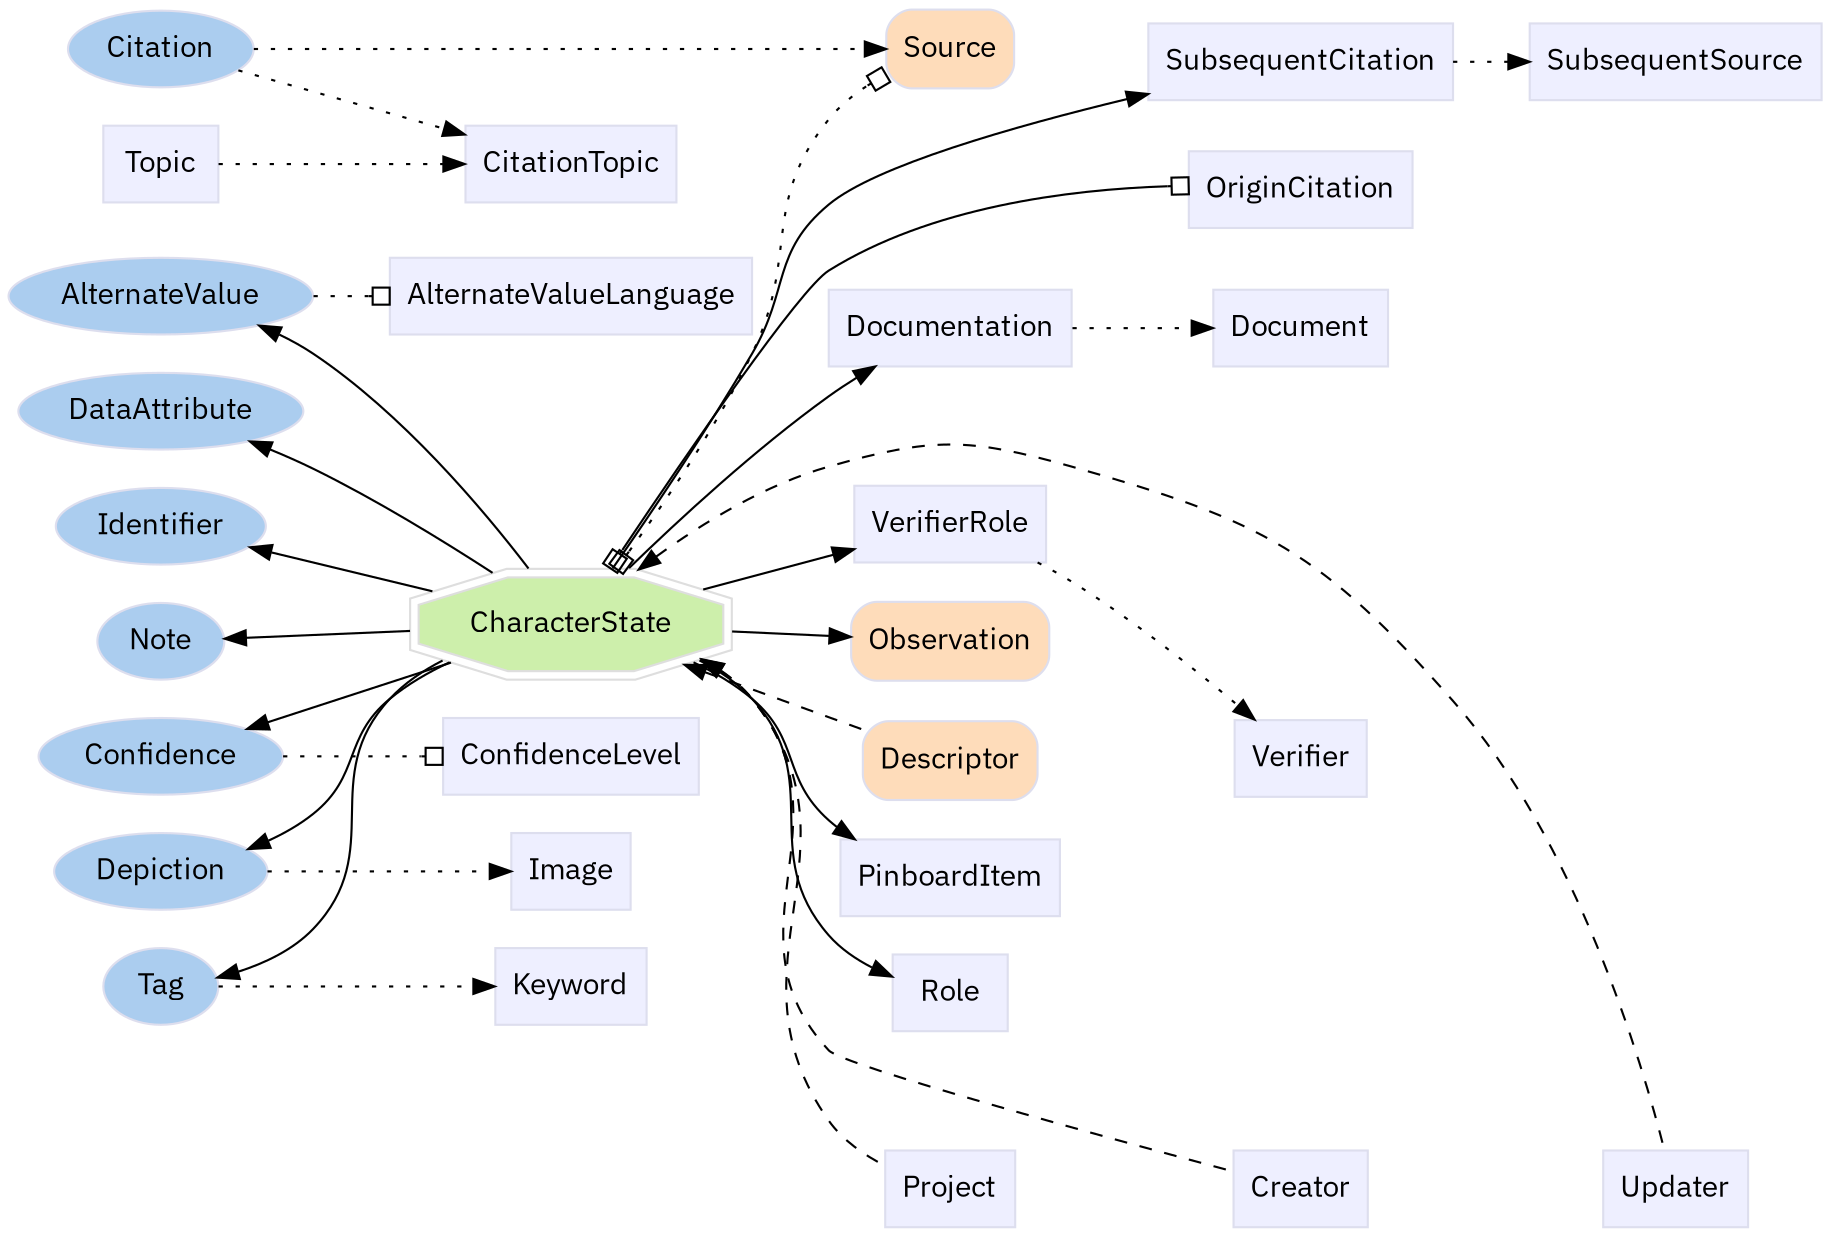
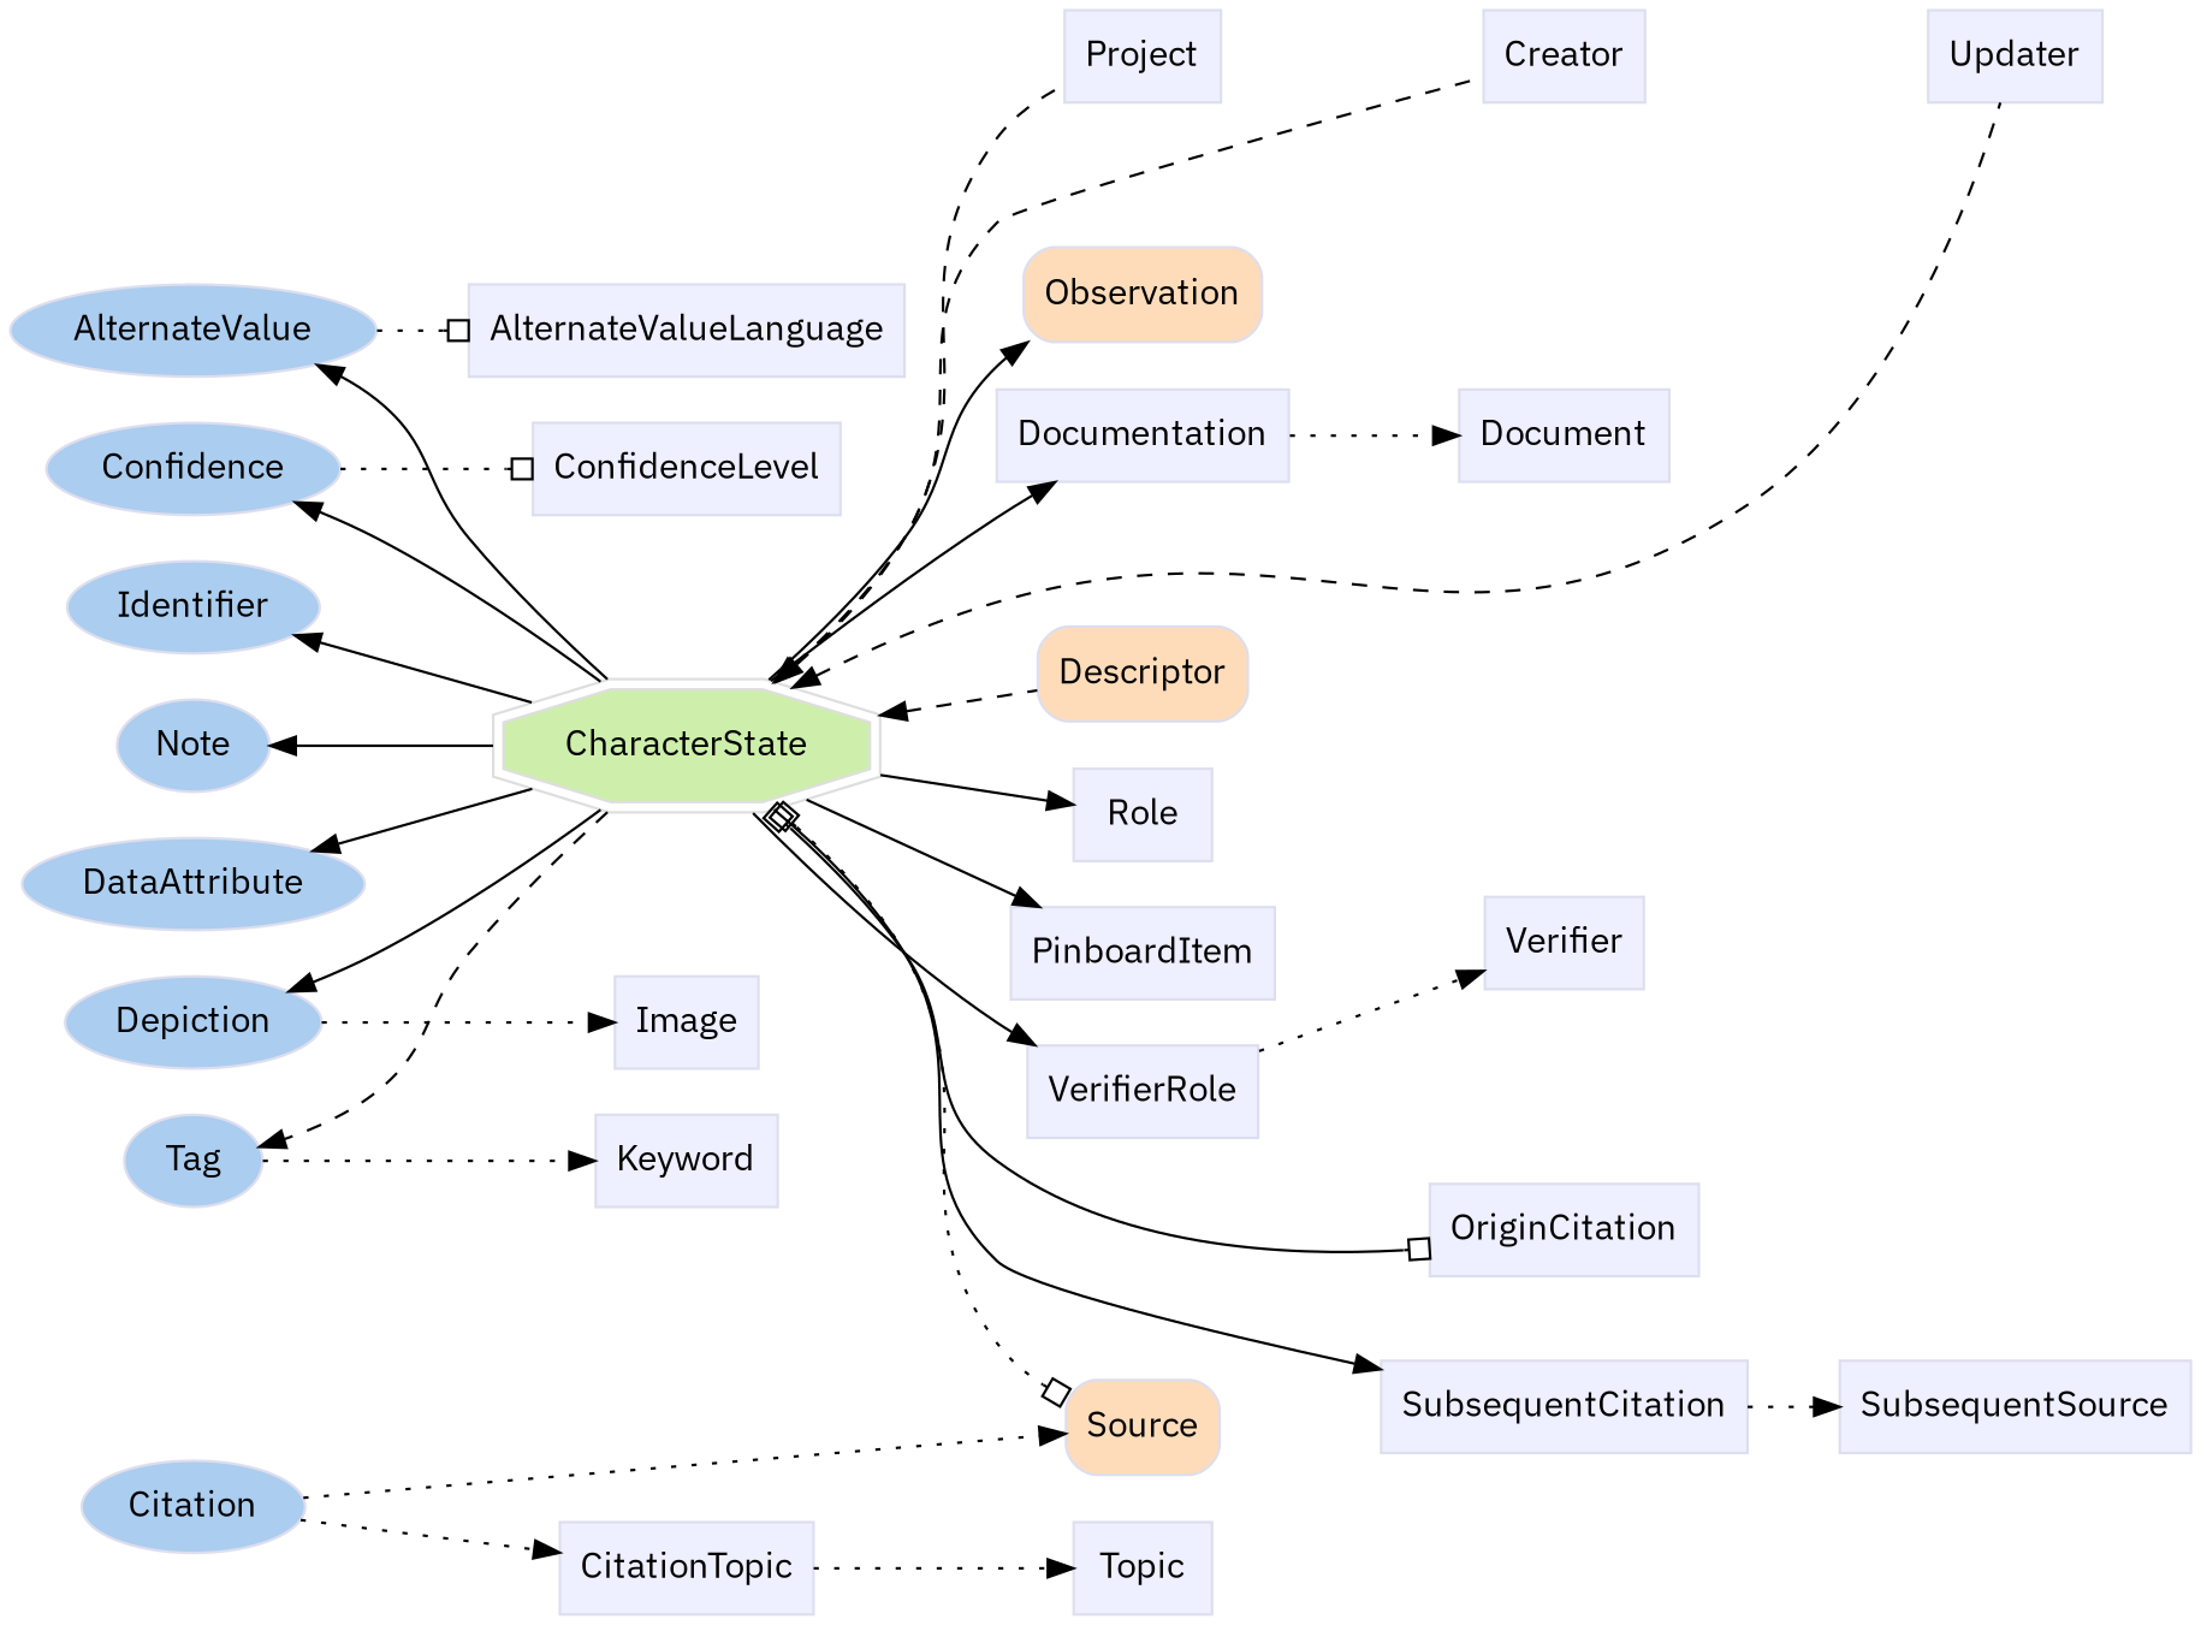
  digraph {
    fontname="IBM Plex Sans"
    rankdir=LR
    node [color="#dddeee" fillcolor="#eeefff" fontname="IBM Plex Sans" group=supporting shape=box style=filled]
    edge [fontname="IBM Plex Sans"]
    n1 [fillcolor="#abcdef" group=annotator height=0.5 label=AlternateValue shape=oval width=1.7693]
    n2 [fillcolor="#abcdef" group=annotator height=0.5 label=Citation shape=oval width=1.0832]
    n3 [fillcolor="#abcdef" group=annotator height=0.5 label=Confidence shape=oval width=1.4082]
    n4 [fillcolor="#abcdef" group=annotator height=0.5 label=DataAttribute shape=oval width=1.6429]
    n5 [fillcolor="#abcdef" group=annotator height=0.5 label=Depiction shape=oval width=1.2638]
    n6 [fillcolor="#abcdef" group=annotator height=0.5 label=Identifier shape=oval width=1.1916]
    n7 [fillcolor="#abcdef" group=annotator height=0.5 label=Tag shape=oval width=0.75]
    n8 [fillcolor="#abcdef" group=annotator height=0.5 label=Note shape=oval width=0.77632]
    n9 [fillcolor="#fedcba" group=core height=0.51389 label=Observation shape=Mrecord width=1.1528]
    n10 [fillcolor="#fedcba" group=core height=0.51389 label=Source shape=Mrecord width=0.75]
    n11 [fillcolor="#fedcba" group=core height=0.51389 label=Descriptor shape=Mrecord width=1.0278]
    n12 [color="#dedede" fillcolor="#cdefab" group=target height=0.61111 label=CharacterState shape=doubleoctagon width=1.9871]
    n13 [height=0.5 label=AlternateValueLanguage width=2.0972]
    n14 [height=0.5 label=CitationTopic width=1.2778]
    n15 [height=0.5 label=ConfidenceLevel width=1.5139]
    n16 [height=0.5 label=Documentation width=1.4028]
    n17 [height=0.5 label=Document width=1.0278]
    n18 [height=0.5 label=Image width=0.75]
    n19 [height=0.5 label=Keyword width=0.93056]
    n20 [height=0.5 label=PinboardItem width=1.2639]
    n21 [height=0.5 label=Role width=0.75]
    n22 [height=0.5 label=SubsequentCitation width=1.6944]
    n23 [height=0.5 label=SubsequentSource width=1.6111]
    n24 [height=0.5 label=Topic width=0.75]
    n25 [height=0.5 label=VerifierRole width=1.1528]
    n26 [height=0.5 label=Verifier width=0.79167]
    n27 [height=0.5 label=Creator width=0.79167]
    n28 [height=0.5 label=Project width=0.76389]
    n29 [height=0.5 label=Updater width=0.83333]
    n30 [height=0.5 label=OriginCitation width=1.3194]
    subgraph sub_1 {
      rank=min
      n1
      n2
      n3
      n4
      n5
      n6
      n7
      n8
    }
    subgraph sub_2 {
      n9
      n10
      n11
    }
    subgraph sub_3 {
      n12
      n13
      n14
      n15
      n16
      n17
      n18
      n19
      n20
      n21
      n22
      n23
      n24
      n25
      n26
      n27
      n28
      n29
      n30
    }
    n1 -> n13 [arrowhead=obox style=dotted]
    n2 -> n10 [style=dotted]
    n2 -> n14 [style=dotted]
    n3 -> n15 [arrowhead=obox style=dotted]
    n5 -> n18 [style=dotted]
    n7 -> n19 [style=dotted]
    n10 -> n22 [style=invis]
    n10 -> n30 [style=invis]
    n12 -> n1
    n12 -> n3
    n12 -> n4
    n12 -> n5
    n12 -> n6
-   n12 -> n7
+   n12 -> n7 [style=dashed]
    n12 -> n8
    n12 -> n9
    n12 -> n10 [arrowhead=obox arrowtail=obox dir=both style=dotted]
    n12 -> n11 [dir=back style=dashed]
    n12 -> n16
    n12 -> n20
    n12 -> n21
    n12 -> n22
    n12 -> n25
    n12 -> n27 [dir=back style=dashed]
    n12 -> n28 [dir=back style=dashed]
    n12 -> n29 [dir=back style=dashed]
    n12 -> n30 [arrowhead=obox arrowtail=obox dir=both]
-   n24 -> n14 [style=dotted]
+   n14 -> n24 [style=dotted]
    n16 -> n17 [style=dotted]
    n21 -> n26 [style=invis]
    n22 -> n23 [style=dotted]
    n25 -> n26 [style=dotted]
    n27 -> n29 [style=invis]
    n28 -> n27 [style=invis]
  }
